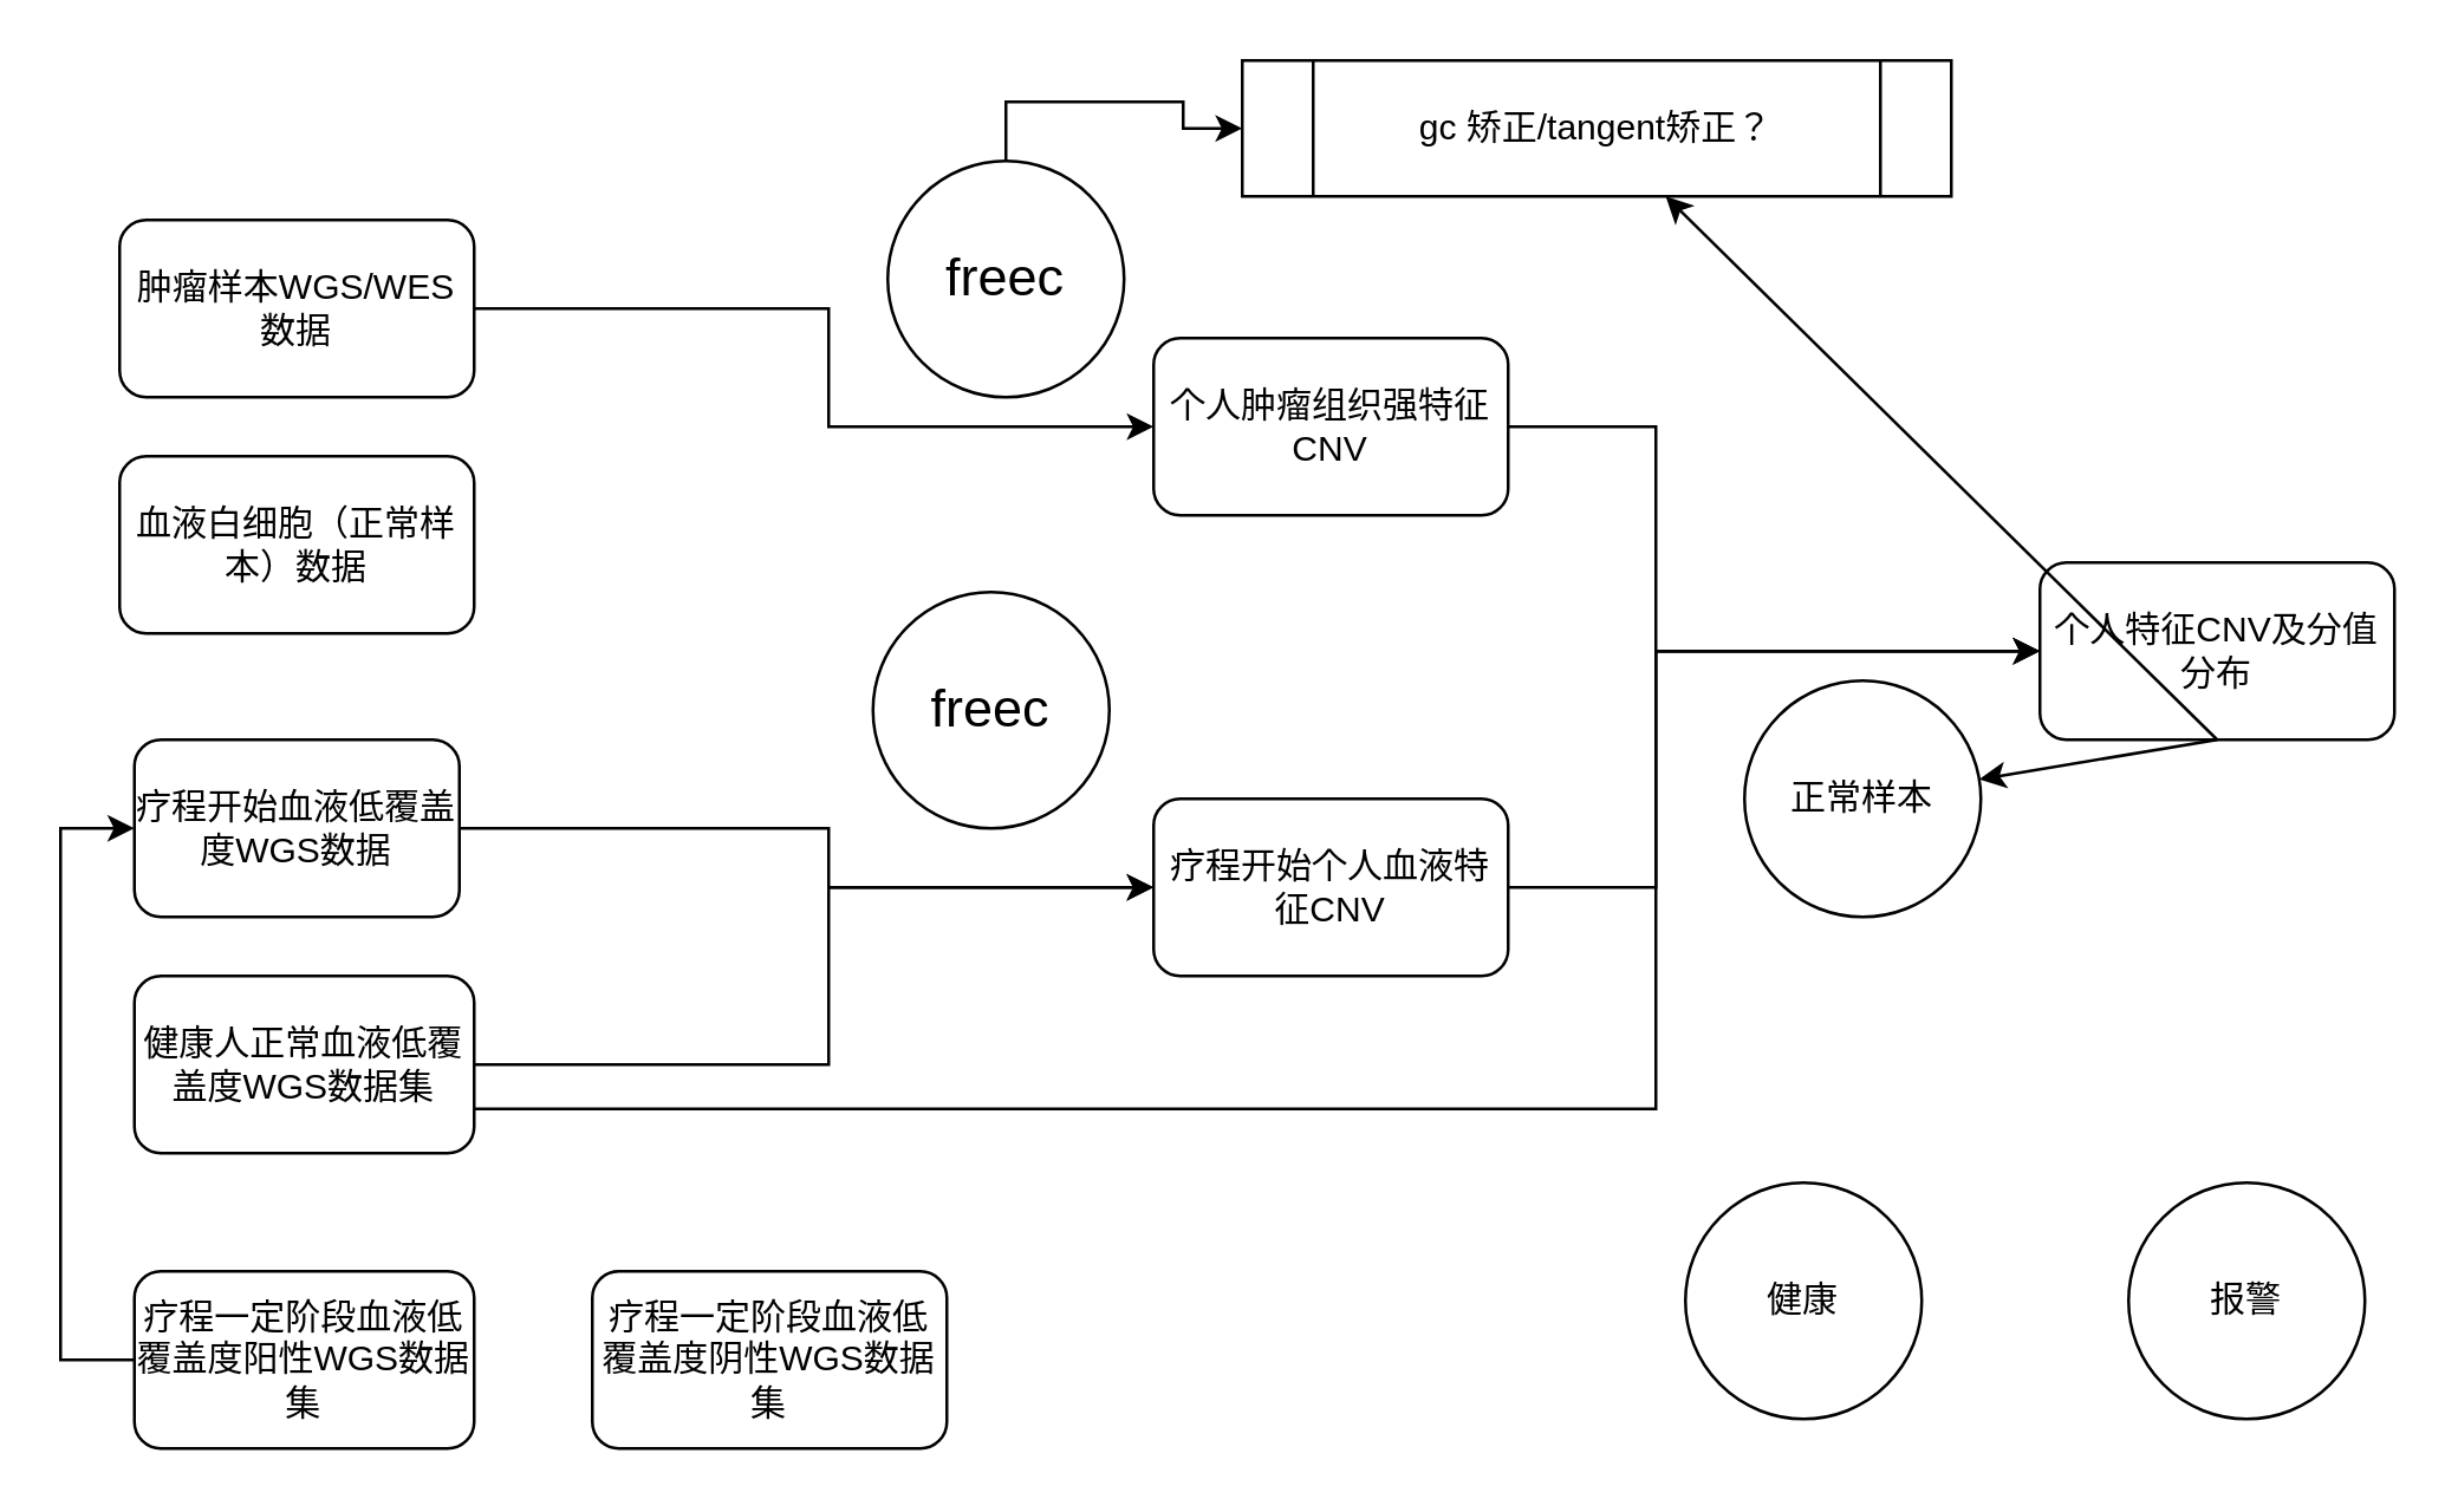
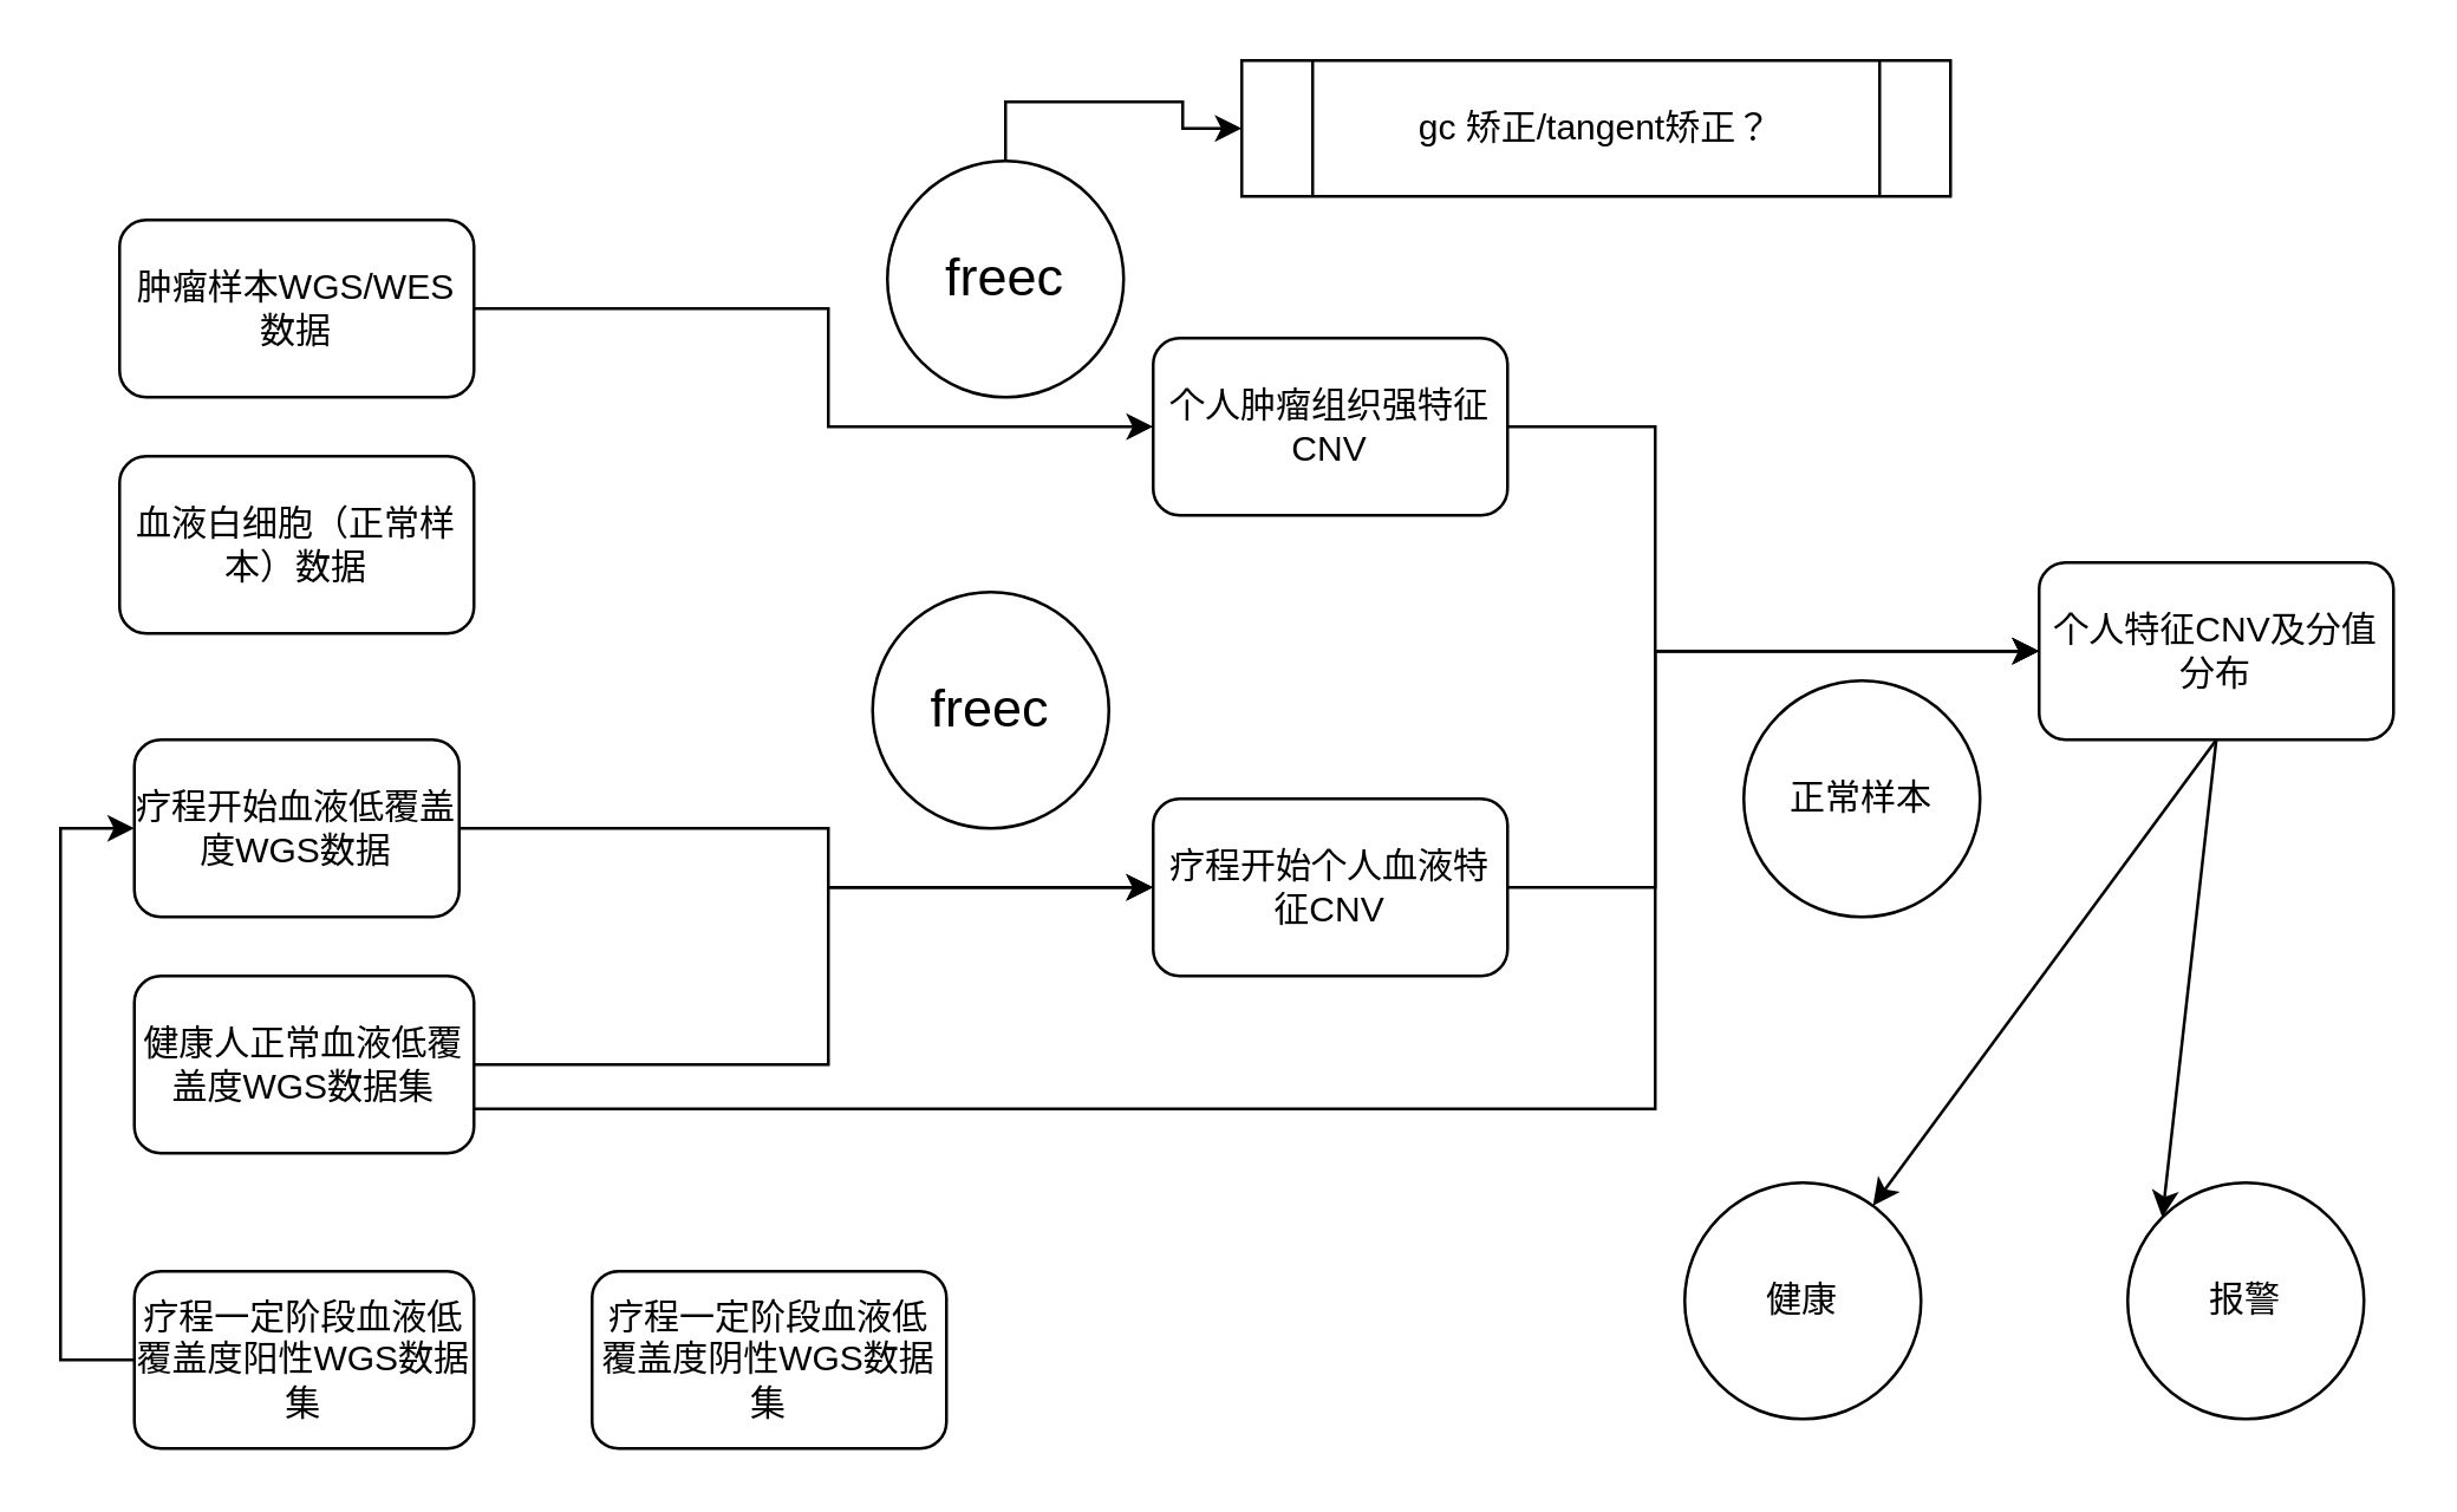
  <mxCell id="0" />
  <mxCell id="1" parent="0" />
  <mxCell id="2" style="edgeStyle=orthogonalEdgeStyle;rounded=0;orthogonalLoop=1;jettySize=auto;html=1;exitX=0.5;exitY=0;exitDx=0;exitDy=0;entryX=0;entryY=0.5;entryDx=0;entryDy=0;" edge="1" parent="1" source="3" target="10"><mxGeometry relative="1" as="geometry" /></mxCell>
  <mxCell id="3" value="" style="ellipse;whiteSpace=wrap;html=1;aspect=fixed;" vertex="1" parent="1"><mxGeometry x="300" y="54" width="80" height="80" as="geometry" /></mxCell>
  <mxCell id="4" style="edgeStyle=orthogonalEdgeStyle;rounded=0;orthogonalLoop=1;jettySize=auto;html=1;exitX=1;exitY=0.5;exitDx=0;exitDy=0;" edge="1" parent="1" source="5" target="8"><mxGeometry relative="1" as="geometry"><Array as="points"><mxPoint x="280" y="104" /><mxPoint x="280" y="144" /></Array></mxGeometry></mxCell>
  <mxCell id="5" value="肿瘤样本WGS/WES数据" style="rounded=1;whiteSpace=wrap;html=1;" vertex="1" parent="1"><mxGeometry x="40" y="74" width="120" height="60" as="geometry" /></mxCell>
  <mxCell id="6" value="血液白细胞（正常样本）数据" style="rounded=1;whiteSpace=wrap;html=1;" vertex="1" parent="1"><mxGeometry x="40" y="154" width="120" height="60" as="geometry" /></mxCell>
  <mxCell id="7" style="edgeStyle=orthogonalEdgeStyle;rounded=0;orthogonalLoop=1;jettySize=auto;html=1;exitX=1;exitY=0.5;exitDx=0;exitDy=0;entryX=0;entryY=0.5;entryDx=0;entryDy=0;" edge="1" parent="1" source="8" target="18"><mxGeometry relative="1" as="geometry"><Array as="points"><mxPoint x="560" y="144" /><mxPoint x="560" y="220" /></Array></mxGeometry></mxCell>
  <mxCell id="8" value="个人肿瘤组织强特征CNV" style="rounded=1;whiteSpace=wrap;html=1;" vertex="1" parent="1"><mxGeometry x="390" y="114" width="120" height="60" as="geometry" /></mxCell>
  <mxCell id="9" value="&lt;font style=&quot;font-size: 18px&quot;&gt;freec&lt;/font&gt;" style="text;html=1;strokeColor=none;fillColor=none;align=center;verticalAlign=middle;whiteSpace=wrap;rounded=0;" vertex="1" parent="1"><mxGeometry x="305" y="79" width="70" height="30" as="geometry" /></mxCell>
  <mxCell id="10" value="gc 矫正/tangent矫正？" style="shape=process;whiteSpace=wrap;html=1;backgroundOutline=1;" vertex="1" parent="1"><mxGeometry x="420" y="20" width="240" height="46" as="geometry" /></mxCell>
  <mxCell id="11" style="edgeStyle=orthogonalEdgeStyle;rounded=0;orthogonalLoop=1;jettySize=auto;html=1;exitX=1;exitY=0.5;exitDx=0;exitDy=0;entryX=0;entryY=0.5;entryDx=0;entryDy=0;" edge="1" parent="1" source="12" target="17"><mxGeometry relative="1" as="geometry"><Array as="points"><mxPoint x="280" y="280" /><mxPoint x="280" y="300" /></Array></mxGeometry></mxCell>
  <mxCell id="12" value="疗程开始血液低覆盖度WGS数据" style="rounded=1;whiteSpace=wrap;html=1;" vertex="1" parent="1"><mxGeometry x="45" y="250" width="110" height="60" as="geometry" /></mxCell>
  <mxCell id="13" style="edgeStyle=orthogonalEdgeStyle;rounded=0;orthogonalLoop=1;jettySize=auto;html=1;exitX=1;exitY=0.5;exitDx=0;exitDy=0;" edge="1" parent="1" source="15"><mxGeometry relative="1" as="geometry"><mxPoint x="390" y="300" as="targetPoint" /><Array as="points"><mxPoint x="280" y="360" /><mxPoint x="280" y="300" /></Array></mxGeometry></mxCell>
  <mxCell id="14" style="edgeStyle=orthogonalEdgeStyle;rounded=0;orthogonalLoop=1;jettySize=auto;html=1;exitX=1;exitY=0.75;exitDx=0;exitDy=0;entryX=0;entryY=0.5;entryDx=0;entryDy=0;" edge="1" parent="1" source="15" target="18"><mxGeometry relative="1" as="geometry"><Array as="points"><mxPoint x="560" y="375" /><mxPoint x="560" y="220" /></Array></mxGeometry></mxCell>
  <mxCell id="15" value="健康人正常血液低覆盖度WGS数据集" style="rounded=1;whiteSpace=wrap;html=1;" vertex="1" parent="1"><mxGeometry x="45" y="330" width="115" height="60" as="geometry" /></mxCell>
  <mxCell id="16" style="edgeStyle=orthogonalEdgeStyle;rounded=0;orthogonalLoop=1;jettySize=auto;html=1;exitX=1;exitY=0.5;exitDx=0;exitDy=0;" edge="1" parent="1" source="17"><mxGeometry relative="1" as="geometry"><mxPoint x="690" y="220" as="targetPoint" /><Array as="points"><mxPoint x="560" y="300" /><mxPoint x="560" y="220" /></Array></mxGeometry></mxCell>
  <mxCell id="17" value="疗程开始个人血液特征CNV" style="rounded=1;whiteSpace=wrap;html=1;" vertex="1" parent="1"><mxGeometry x="390" y="270" width="120" height="60" as="geometry" /></mxCell>
  <mxCell id="18" value="个人特征CNV及分值分布" style="rounded=1;whiteSpace=wrap;html=1;" vertex="1" parent="1"><mxGeometry x="690" y="190" width="120" height="60" as="geometry" /></mxCell>
  <mxCell id="19" value="" style="ellipse;whiteSpace=wrap;html=1;aspect=fixed;" vertex="1" parent="1"><mxGeometry x="295" y="200" width="80" height="80" as="geometry" /></mxCell>
  <mxCell id="20" value="&lt;font style=&quot;font-size: 18px&quot;&gt;freec&lt;/font&gt;" style="text;html=1;strokeColor=none;fillColor=none;align=center;verticalAlign=middle;whiteSpace=wrap;rounded=0;" vertex="1" parent="1"><mxGeometry x="300" y="225" width="70" height="30" as="geometry" /></mxCell>
  <mxCell id="21" value="正常样本" style="ellipse;whiteSpace=wrap;html=1;aspect=fixed;" vertex="1" parent="1"><mxGeometry x="590" y="230" width="80" height="80" as="geometry" /></mxCell>
  <mxCell id="22" style="edgeStyle=orthogonalEdgeStyle;rounded=0;orthogonalLoop=1;jettySize=auto;html=1;exitX=0;exitY=0.5;exitDx=0;exitDy=0;entryX=0;entryY=0.5;entryDx=0;entryDy=0;" edge="1" parent="1" source="23" target="12"><mxGeometry relative="1" as="geometry"><Array as="points"><mxPoint x="20" y="460" /><mxPoint x="20" y="280" /></Array></mxGeometry></mxCell>
  <mxCell id="23" value="疗程一定阶段血液低覆盖度阳性WGS数据集" style="rounded=1;whiteSpace=wrap;html=1;" vertex="1" parent="1"><mxGeometry x="45" y="430" width="115" height="60" as="geometry" /></mxCell>
  <mxCell id="24" value="&lt;span&gt;疗程一定阶段血液低覆盖度阴性WGS数据集&lt;/span&gt;" style="rounded=1;whiteSpace=wrap;html=1;" vertex="1" parent="1"><mxGeometry x="200" y="430" width="120" height="60" as="geometry" /></mxCell>
  <mxCell id="25" value="健康" style="ellipse;whiteSpace=wrap;html=1;" vertex="1" parent="1"><mxGeometry x="570" y="400" width="80" height="80" as="geometry" /></mxCell>
  <mxCell id="26" value="报警" style="ellipse;whiteSpace=wrap;html=1;" vertex="1" parent="1"><mxGeometry x="720" y="400" width="80" height="80" as="geometry" /></mxCell>
- <mxCell id="27" value="" style="endArrow=classic;html=1;exitX=0.5;exitY=1;exitDx=0;exitDy=0;" edge="1" parent="1" source="18" target="10"><mxGeometry width="50" height="50" relative="1" as="geometry"><mxPoint x="10" y="560" as="sourcePoint" /><mxPoint x="60" y="510" as="targetPoint" /></mxGeometry></mxCell>
- <mxCell id="28" value="" style="endArrow=classic;html=1;exitX=0.5;exitY=1;exitDx=0;exitDy=0;" edge="1" parent="1" source="18" target="21"><mxGeometry width="50" height="50" relative="1" as="geometry"><mxPoint x="10" y="560" as="sourcePoint" /><mxPoint x="60" y="510" as="targetPoint" /></mxGeometry></mxCell>
+ <mxCell id="27" value="" style="endArrow=classic;html=1;exitX=0.5;exitY=1;exitDx=0;exitDy=0;" edge="1" parent="1" source="18" target="25"><mxGeometry width="50" height="50" relative="1" as="geometry"><mxPoint x="10" y="560" as="sourcePoint" /><mxPoint x="60" y="510" as="targetPoint" /></mxGeometry></mxCell>
+ <mxCell id="28" value="" style="endArrow=classic;html=1;exitX=0.5;exitY=1;exitDx=0;exitDy=0;entryX=0;entryY=0;entryDx=0;entryDy=0;" edge="1" parent="1" source="18" target="26"><mxGeometry width="50" height="50" relative="1" as="geometry"><mxPoint x="10" y="560" as="sourcePoint" /><mxPoint x="60" y="510" as="targetPoint" /></mxGeometry></mxCell>
